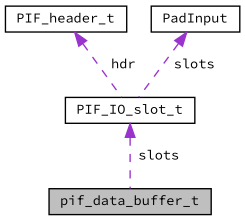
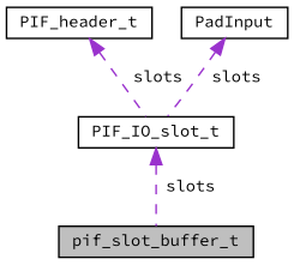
  digraph {
    fontname="Source Code Pro"
    node [color=black fillcolor=white fontname="Source Code Pro" fontsize=10 shape=record style=filled]
    edge [color=darkorchid3 dir=back fontname="Source Code Pro" fontsize=10 labelfontname=Helvetica labelfontsize=10 style=dashed]
-   n1 [fillcolor=grey75 fontcolor=black height=0.2 label=pif_data_buffer_t width=0.4]
+   n1 [fillcolor=grey75 fontcolor=black height=0.2 label=pif_slot_buffer_t width=0.4]
    n2 [height=0.2 label=PIF_IO_slot_t width=0.4]
    n3 [height=0.2 label=PIF_header_t width=0.4]
    n4 [height=0.2 label=PadInput width=0.4]
    n2 -> n1 [label=" slots"]
-   n3 -> n2 [label=" hdr"]
+   n3 -> n2 [label=" slots"]
    n4 -> n2 [label=" slots"]
  }
